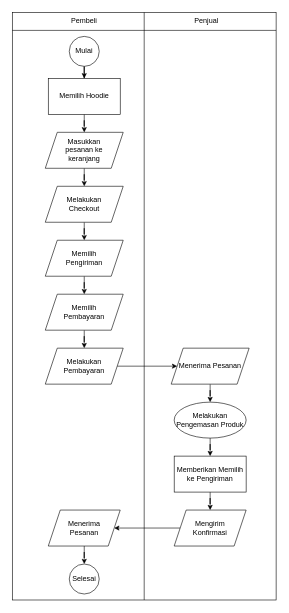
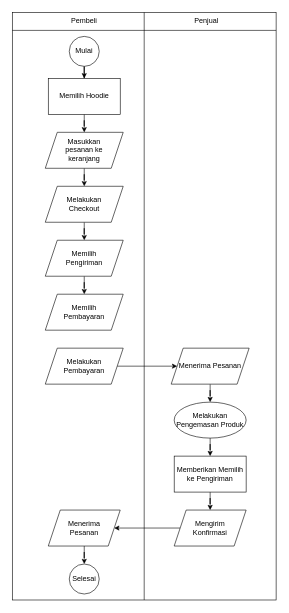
  <mxCell id="0" />
  <mxCell id="1" parent="0" />
  <mxCell id="2" value="" style="shape=internalStorage;whiteSpace=wrap;html=1;backgroundOutline=1;dx=220;dy=30;" vertex="1" parent="1"><mxGeometry x="20" y="20" width="440" height="980" as="geometry" /></mxCell>
  <mxCell id="3" value="Pembeli" style="text;html=1;strokeColor=none;fillColor=none;align=center;verticalAlign=middle;whiteSpace=wrap;rounded=0;" vertex="1" parent="1"><mxGeometry x="110" y="20" width="60" height="30" as="geometry" /></mxCell>
  <mxCell id="4" value="Penjual" style="text;html=1;strokeColor=none;fillColor=none;align=center;verticalAlign=middle;whiteSpace=wrap;rounded=0;" vertex="1" parent="1"><mxGeometry x="314" y="20" width="60" height="30" as="geometry" /></mxCell>
  <mxCell id="5" value="" style="edgeStyle=orthogonalEdgeStyle;rounded=0;orthogonalLoop=1;jettySize=auto;html=1;" edge="1" parent="1" source="6" target="8"><mxGeometry relative="1" as="geometry" /></mxCell>
  <mxCell id="6" value="Mulai" style="ellipse;whiteSpace=wrap;html=1;" vertex="1" parent="1"><mxGeometry x="115" y="60" width="50" height="50" as="geometry" /></mxCell>
  <mxCell id="7" value="" style="edgeStyle=orthogonalEdgeStyle;rounded=0;orthogonalLoop=1;jettySize=auto;html=1;" edge="1" parent="1" source="8" target="10"><mxGeometry relative="1" as="geometry" /></mxCell>
  <mxCell id="8" value="Memilih Hoodie" style="whiteSpace=wrap;html=1;" vertex="1" parent="1"><mxGeometry x="80" y="130" width="120" height="60" as="geometry" /></mxCell>
  <mxCell id="9" value="" style="edgeStyle=orthogonalEdgeStyle;rounded=0;orthogonalLoop=1;jettySize=auto;html=1;" edge="1" parent="1" source="10" target="12"><mxGeometry relative="1" as="geometry" /></mxCell>
  <mxCell id="10" value="Masukkan &lt;br&gt;pesanan ke &lt;br&gt;keranjang" style="shape=parallelogram;perimeter=parallelogramPerimeter;whiteSpace=wrap;html=1;fixedSize=1;" vertex="1" parent="1"><mxGeometry x="75" y="220" width="130" height="60" as="geometry" /></mxCell>
  <mxCell id="11" value="" style="edgeStyle=orthogonalEdgeStyle;rounded=0;orthogonalLoop=1;jettySize=auto;html=1;" edge="1" parent="1" source="12" target="14"><mxGeometry relative="1" as="geometry" /></mxCell>
  <mxCell id="12" value="Melakukan&lt;br&gt;Checkout" style="shape=parallelogram;perimeter=parallelogramPerimeter;whiteSpace=wrap;html=1;fixedSize=1;" vertex="1" parent="1"><mxGeometry x="75" y="310" width="130" height="60" as="geometry" /></mxCell>
  <mxCell id="13" value="" style="edgeStyle=orthogonalEdgeStyle;rounded=0;orthogonalLoop=1;jettySize=auto;html=1;" edge="1" parent="1" source="14" target="16"><mxGeometry relative="1" as="geometry" /></mxCell>
  <mxCell id="14" value="Memilih &lt;br&gt;Pengiriman" style="shape=parallelogram;perimeter=parallelogramPerimeter;whiteSpace=wrap;html=1;fixedSize=1;" vertex="1" parent="1"><mxGeometry x="75" y="400" width="130" height="60" as="geometry" /></mxCell>
- <mxCell id="15" value="" style="edgeStyle=orthogonalEdgeStyle;rounded=0;orthogonalLoop=1;jettySize=auto;html=1;" edge="1" parent="1" source="16" target="18"><mxGeometry relative="1" as="geometry" /></mxCell>
  <mxCell id="16" value="Memilih &lt;br&gt;Pembayaran" style="shape=parallelogram;perimeter=parallelogramPerimeter;whiteSpace=wrap;html=1;fixedSize=1;" vertex="1" parent="1"><mxGeometry x="75" y="490" width="130" height="60" as="geometry" /></mxCell>
  <mxCell id="17" value="" style="edgeStyle=orthogonalEdgeStyle;rounded=0;orthogonalLoop=1;jettySize=auto;html=1;" edge="1" parent="1" source="18" target="20"><mxGeometry relative="1" as="geometry" /></mxCell>
  <mxCell id="18" value="Melakukan Pembayaran" style="shape=parallelogram;perimeter=parallelogramPerimeter;whiteSpace=wrap;html=1;fixedSize=1;" vertex="1" parent="1"><mxGeometry x="75" y="580" width="130" height="60" as="geometry" /></mxCell>
  <mxCell id="19" value="" style="edgeStyle=orthogonalEdgeStyle;rounded=0;orthogonalLoop=1;jettySize=auto;html=1;" edge="1" parent="1" source="20" target="22"><mxGeometry relative="1" as="geometry" /></mxCell>
  <mxCell id="20" value="Menerima Pesanan" style="shape=parallelogram;perimeter=parallelogramPerimeter;whiteSpace=wrap;html=1;fixedSize=1;" vertex="1" parent="1"><mxGeometry x="285" y="580" width="130" height="60" as="geometry" /></mxCell>
  <mxCell id="21" value="" style="edgeStyle=orthogonalEdgeStyle;rounded=0;orthogonalLoop=1;jettySize=auto;html=1;" edge="1" parent="1" source="22" target="24"><mxGeometry relative="1" as="geometry" /></mxCell>
  <mxCell id="22" value="Melakukan Pengemasan Produk" style="ellipse;whiteSpace=wrap;html=1;" vertex="1" parent="1"><mxGeometry x="290" y="670" width="120" height="60" as="geometry" /></mxCell>
  <mxCell id="23" value="" style="edgeStyle=orthogonalEdgeStyle;rounded=0;orthogonalLoop=1;jettySize=auto;html=1;" edge="1" parent="1" source="24" target="26"><mxGeometry relative="1" as="geometry" /></mxCell>
  <mxCell id="24" value="Memberikan Memilih ke Pengiriman" style="whiteSpace=wrap;html=1;" vertex="1" parent="1"><mxGeometry x="290" y="760" width="120" height="60" as="geometry" /></mxCell>
  <mxCell id="25" value="" style="edgeStyle=orthogonalEdgeStyle;rounded=0;orthogonalLoop=1;jettySize=auto;html=1;" edge="1" parent="1" source="26" target="28"><mxGeometry relative="1" as="geometry" /></mxCell>
  <mxCell id="26" value="Mengirim &lt;br&gt;Konfirmasi" style="shape=parallelogram;perimeter=parallelogramPerimeter;whiteSpace=wrap;html=1;fixedSize=1;" vertex="1" parent="1"><mxGeometry x="290" y="850" width="120" height="60" as="geometry" /></mxCell>
  <mxCell id="27" value="" style="edgeStyle=orthogonalEdgeStyle;rounded=0;orthogonalLoop=1;jettySize=auto;html=1;" edge="1" parent="1" source="28" target="29"><mxGeometry relative="1" as="geometry" /></mxCell>
  <mxCell id="28" value="Menerima &lt;br&gt;Pesanan" style="shape=parallelogram;perimeter=parallelogramPerimeter;whiteSpace=wrap;html=1;fixedSize=1;" vertex="1" parent="1"><mxGeometry x="80" y="850" width="120" height="60" as="geometry" /></mxCell>
  <mxCell id="29" value="Selesai" style="ellipse;whiteSpace=wrap;html=1;" vertex="1" parent="1"><mxGeometry x="115" y="940" width="50" height="50" as="geometry" /></mxCell>
